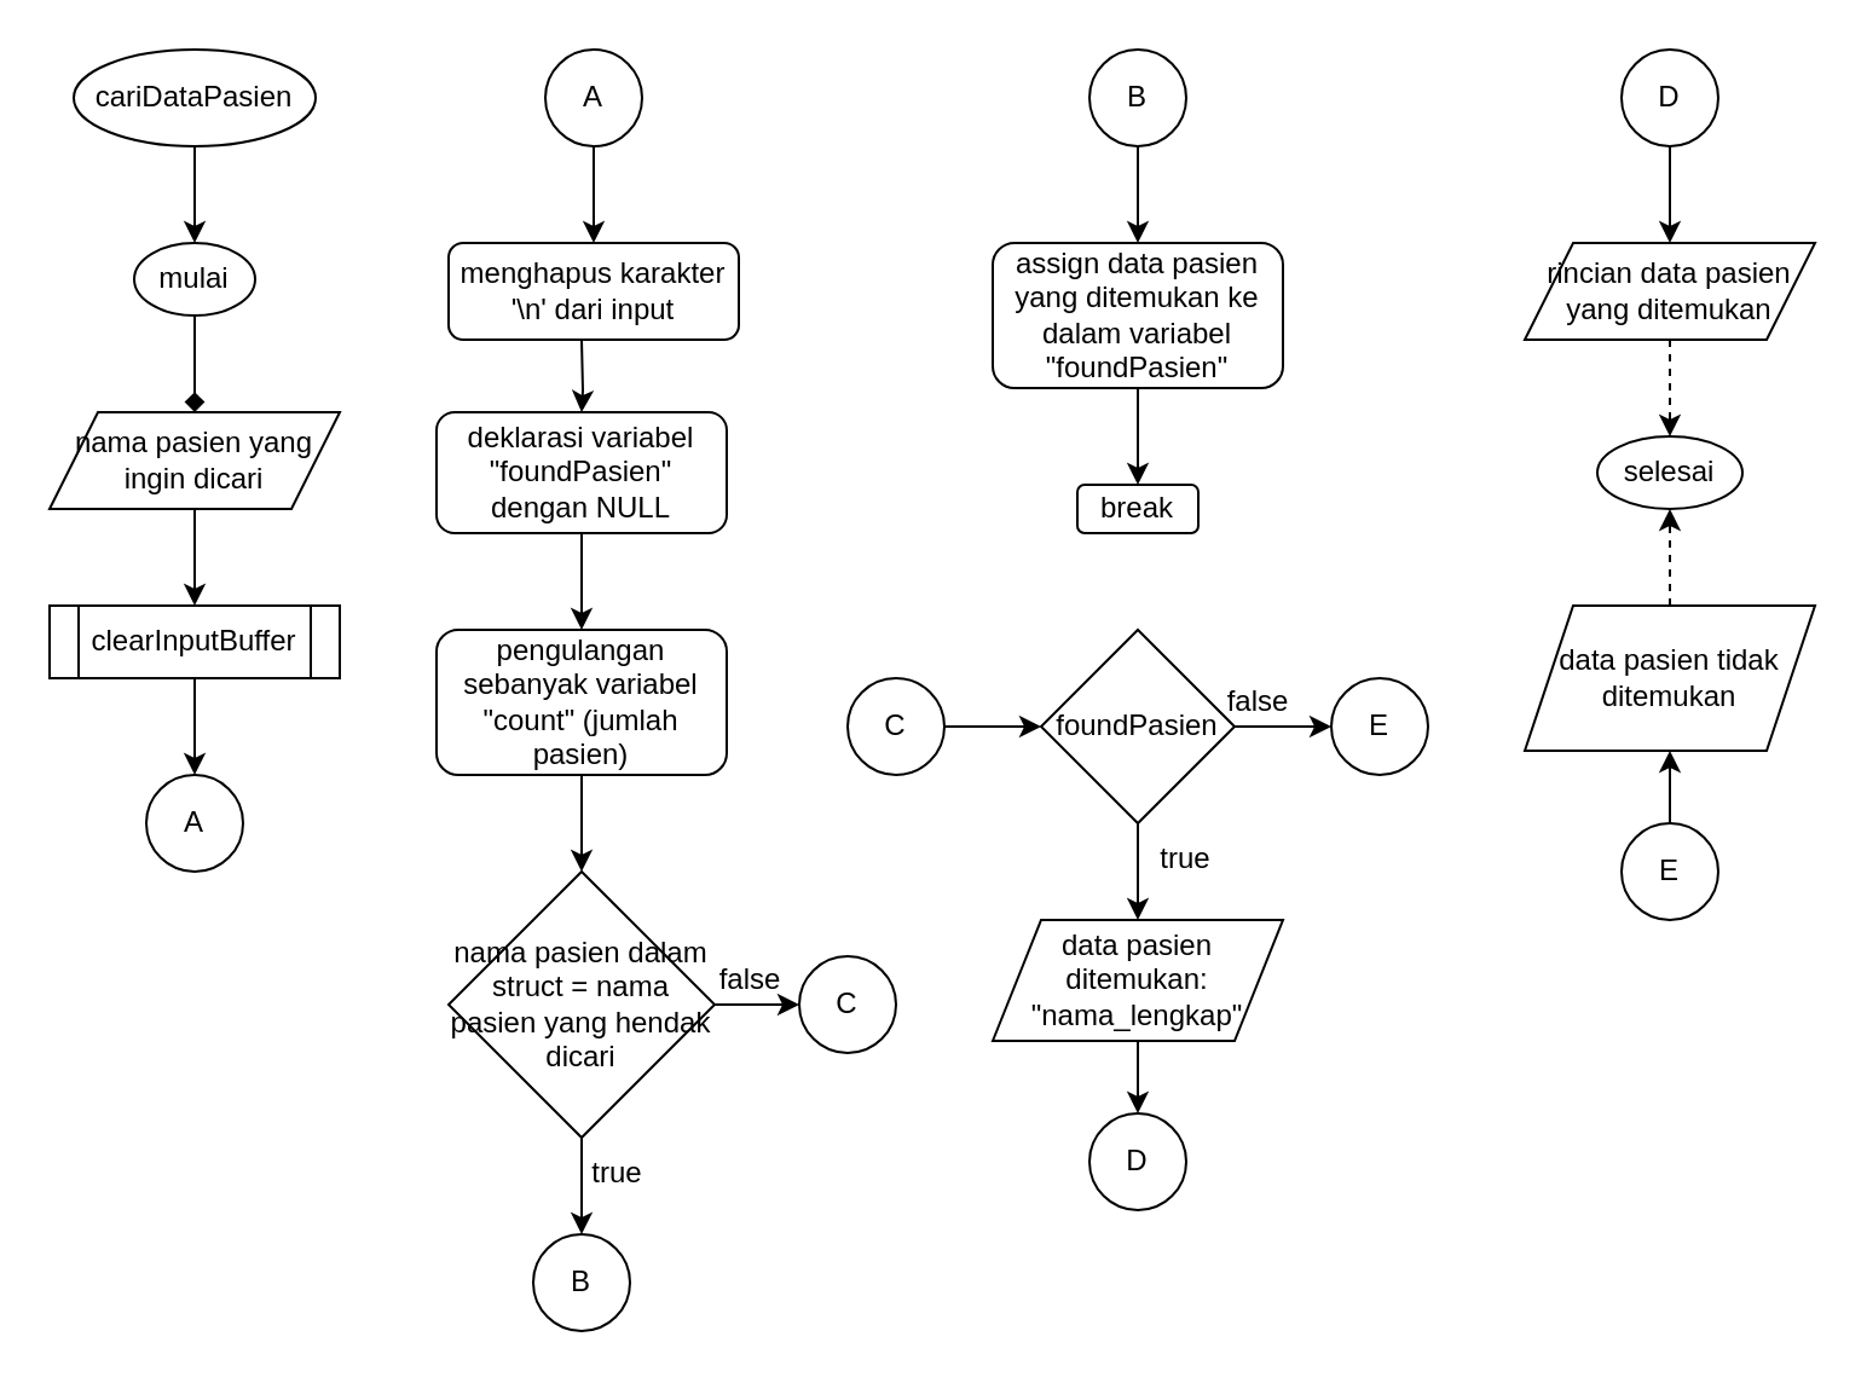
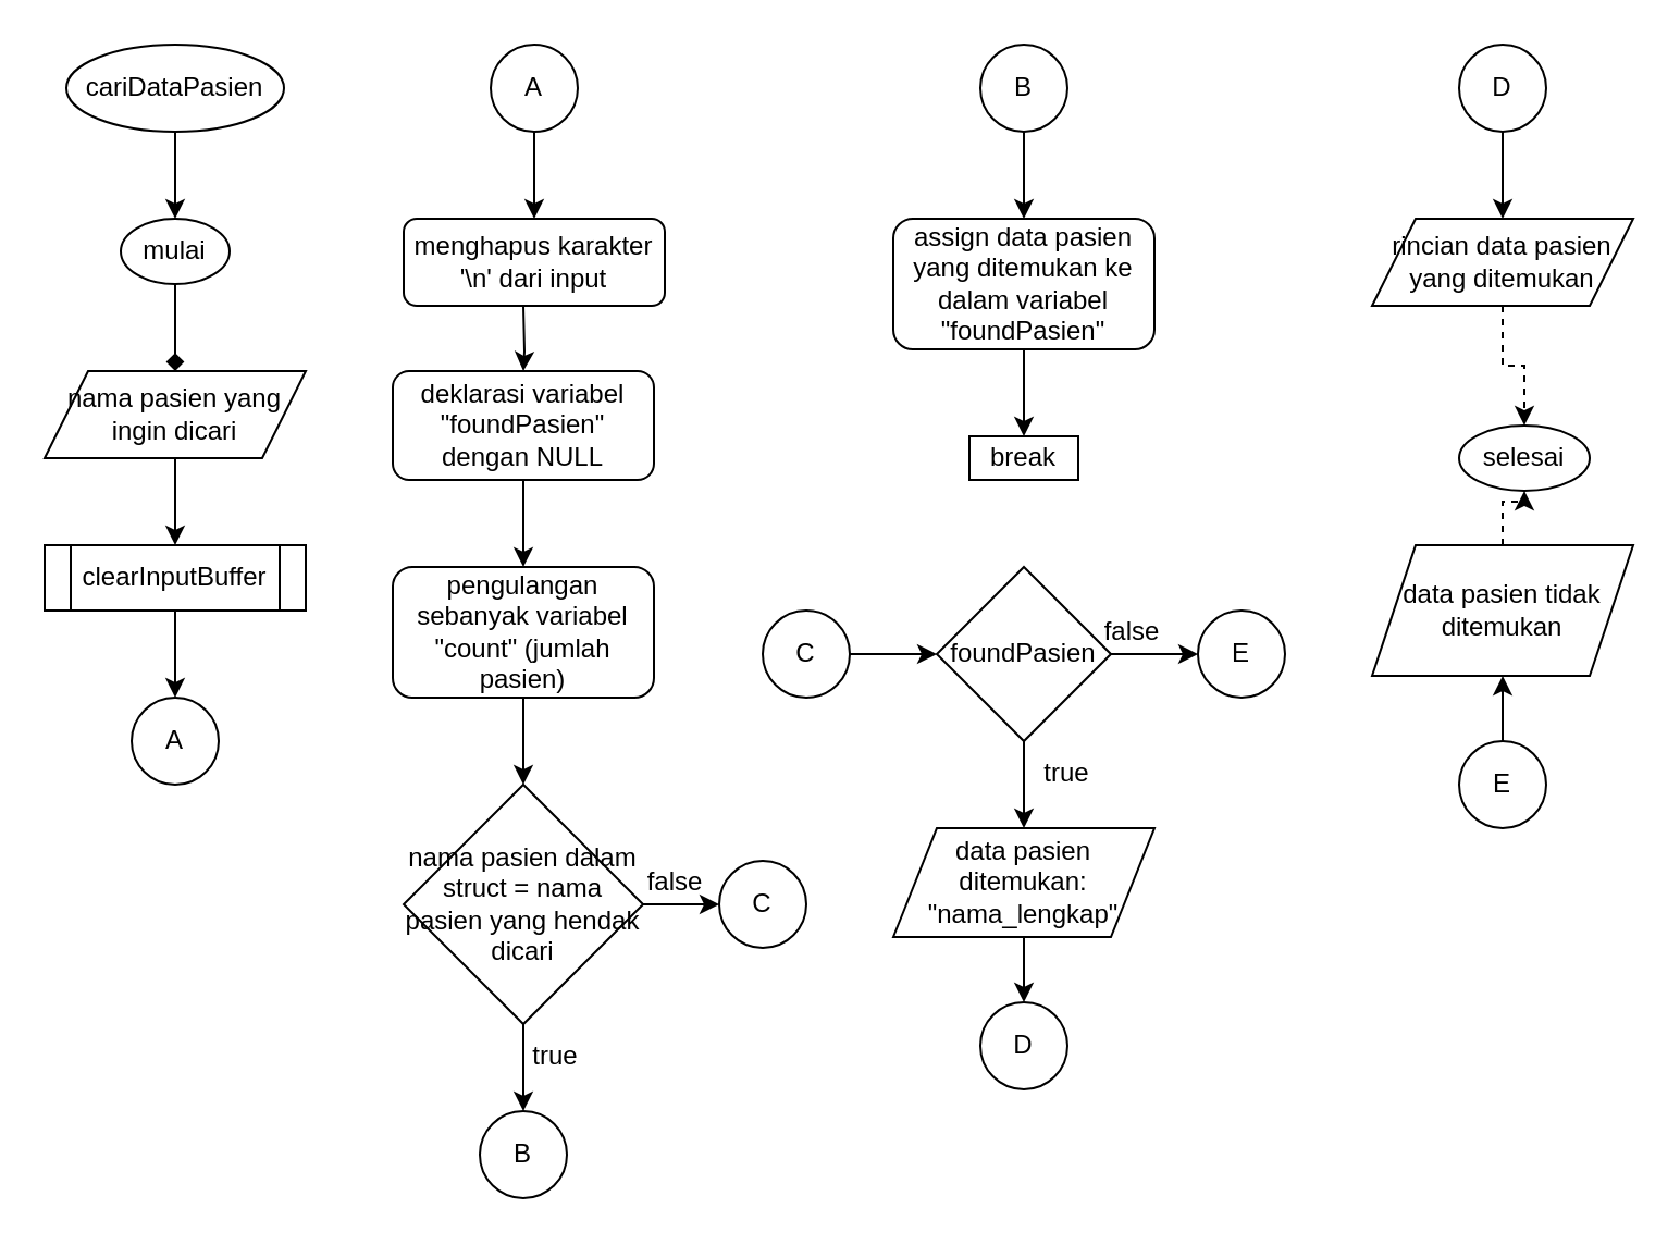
  <mxCell id="0" />
  <mxCell id="1" parent="0" />
  <mxCell id="2" value="" style="edgeStyle=orthogonalEdgeStyle;rounded=0;orthogonalLoop=1;jettySize=auto;html=1;" edge="1" parent="1" source="3" target="5"><mxGeometry relative="1" as="geometry" /></mxCell>
  <mxCell id="3" value="cariDataPasien" style="ellipse;whiteSpace=wrap;html=1;" vertex="1" parent="1"><mxGeometry x="30" y="20" width="100" height="40" as="geometry" /></mxCell>
  <mxCell id="4" value="" style="edgeStyle=orthogonalEdgeStyle;rounded=0;orthogonalLoop=1;jettySize=auto;html=1;endArrow=diamond;" edge="1" parent="1" source="5" target="7"><mxGeometry relative="1" as="geometry" /></mxCell>
  <mxCell id="5" value="mulai" style="ellipse;whiteSpace=wrap;html=1;" vertex="1" parent="1"><mxGeometry x="55" y="100" width="50" height="30" as="geometry" /></mxCell>
  <mxCell id="6" value="" style="edgeStyle=orthogonalEdgeStyle;rounded=0;orthogonalLoop=1;jettySize=auto;html=1;" edge="1" parent="1" source="7" target="9"><mxGeometry relative="1" as="geometry" /></mxCell>
  <mxCell id="7" value="nama pasien yang ingin dicari" style="shape=parallelogram;perimeter=parallelogramPerimeter;whiteSpace=wrap;html=1;fixedSize=1;" vertex="1" parent="1"><mxGeometry x="20" y="170" width="120" height="40" as="geometry" /></mxCell>
  <mxCell id="8" value="" style="edgeStyle=orthogonalEdgeStyle;rounded=0;orthogonalLoop=1;jettySize=auto;html=1;" edge="1" parent="1" source="9" target="32"><mxGeometry relative="1" as="geometry" /></mxCell>
  <mxCell id="9" value="clearInputBuffer" style="shape=process;whiteSpace=wrap;html=1;backgroundOutline=1;" vertex="1" parent="1"><mxGeometry x="20" y="250" width="120" height="30" as="geometry" /></mxCell>
  <mxCell id="10" value="" style="edgeStyle=orthogonalEdgeStyle;rounded=0;orthogonalLoop=1;jettySize=auto;html=1;" edge="1" parent="1" target="12"><mxGeometry relative="1" as="geometry"><mxPoint x="240" y="140" as="sourcePoint" /></mxGeometry></mxCell>
  <mxCell id="11" value="" style="edgeStyle=orthogonalEdgeStyle;rounded=0;orthogonalLoop=1;jettySize=auto;html=1;" edge="1" parent="1" source="12" target="14"><mxGeometry relative="1" as="geometry" /></mxCell>
  <mxCell id="12" value="deklarasi variabel &quot;foundPasien&quot; dengan NULL" style="rounded=1;whiteSpace=wrap;html=1;" vertex="1" parent="1"><mxGeometry x="180" y="170" width="120" height="50" as="geometry" /></mxCell>
  <mxCell id="13" value="" style="edgeStyle=orthogonalEdgeStyle;rounded=0;orthogonalLoop=1;jettySize=auto;html=1;" edge="1" parent="1" source="14" target="17"><mxGeometry relative="1" as="geometry" /></mxCell>
  <mxCell id="14" value="pengulangan sebanyak variabel &quot;count&quot; (jumlah pasien)" style="rounded=1;whiteSpace=wrap;html=1;" vertex="1" parent="1"><mxGeometry x="180" y="260" width="120" height="60" as="geometry" /></mxCell>
  <mxCell id="15" value="" style="edgeStyle=orthogonalEdgeStyle;rounded=0;orthogonalLoop=1;jettySize=auto;html=1;" edge="1" parent="1" source="17" target="35"><mxGeometry relative="1" as="geometry" /></mxCell>
  <mxCell id="16" value="" style="edgeStyle=orthogonalEdgeStyle;rounded=0;orthogonalLoop=1;jettySize=auto;html=1;" edge="1" parent="1" source="17" target="37"><mxGeometry relative="1" as="geometry" /></mxCell>
  <mxCell id="17" value="nama pasien dalam struct = nama pasien yang hendak dicari" style="rhombus;whiteSpace=wrap;html=1;" vertex="1" parent="1"><mxGeometry x="185" y="360" width="110" height="110" as="geometry" /></mxCell>
  <mxCell id="18" value="" style="edgeStyle=orthogonalEdgeStyle;rounded=0;orthogonalLoop=1;jettySize=auto;html=1;" edge="1" parent="1" source="19" target="20"><mxGeometry relative="1" as="geometry" /></mxCell>
  <mxCell id="19" value="assign data pasien yang ditemukan ke dalam variabel &quot;foundPasien&quot;" style="rounded=1;whiteSpace=wrap;html=1;" vertex="1" parent="1"><mxGeometry x="410" y="100" width="120" height="60" as="geometry" /></mxCell>
- <mxCell id="20" value="break" style="rounded=1;whiteSpace=wrap;html=1;" vertex="1" parent="1"><mxGeometry x="445" y="200" width="50" height="20" as="geometry" /></mxCell>
+ <mxCell id="20" value="break" style="whiteSpace=wrap;html=1;rounded=0;" vertex="1" parent="1"><mxGeometry x="445" y="200" width="50" height="20" as="geometry" /></mxCell>
  <mxCell id="21" value="" style="edgeStyle=orthogonalEdgeStyle;rounded=0;orthogonalLoop=1;jettySize=auto;html=1;" edge="1" parent="1" source="23" target="25"><mxGeometry relative="1" as="geometry" /></mxCell>
  <mxCell id="22" value="" style="edgeStyle=orthogonalEdgeStyle;rounded=0;orthogonalLoop=1;jettySize=auto;html=1;" edge="1" parent="1" source="23" target="49"><mxGeometry relative="1" as="geometry" /></mxCell>
  <mxCell id="23" value="foundPasien" style="rhombus;whiteSpace=wrap;html=1;" vertex="1" parent="1"><mxGeometry x="430" y="260" width="80" height="80" as="geometry" /></mxCell>
  <mxCell id="24" value="" style="edgeStyle=orthogonalEdgeStyle;rounded=0;orthogonalLoop=1;jettySize=auto;html=1;" edge="1" parent="1" source="25" target="41"><mxGeometry relative="1" as="geometry" /></mxCell>
  <mxCell id="25" value="data pasien ditemukan: &quot;nama_lengkap&quot;" style="shape=parallelogram;perimeter=parallelogramPerimeter;whiteSpace=wrap;html=1;fixedSize=1;" vertex="1" parent="1"><mxGeometry x="410" y="380" width="120" height="50" as="geometry" /></mxCell>
  <mxCell id="26" value="true" style="text;html=1;align=center;verticalAlign=middle;whiteSpace=wrap;rounded=0;" vertex="1" parent="1"><mxGeometry x="460" y="340" width="60" height="30" as="geometry" /></mxCell>
  <mxCell id="27" value="" style="edgeStyle=orthogonalEdgeStyle;rounded=0;orthogonalLoop=1;jettySize=auto;html=1;dashed=1;" edge="1" parent="1" source="28" target="44"><mxGeometry relative="1" as="geometry" /></mxCell>
  <mxCell id="28" value="rincian data pasien yang ditemukan" style="shape=parallelogram;perimeter=parallelogramPerimeter;whiteSpace=wrap;html=1;fixedSize=1;" vertex="1" parent="1"><mxGeometry x="630" y="100" width="120" height="40" as="geometry" /></mxCell>
  <mxCell id="29" value="" style="edgeStyle=orthogonalEdgeStyle;rounded=0;orthogonalLoop=1;jettySize=auto;html=1;dashed=1;" edge="1" parent="1" source="30" target="44"><mxGeometry relative="1" as="geometry" /></mxCell>
  <mxCell id="30" value="data pasien tidak ditemukan" style="shape=parallelogram;perimeter=parallelogramPerimeter;whiteSpace=wrap;html=1;fixedSize=1;" vertex="1" parent="1"><mxGeometry x="630" y="250" width="120" height="60" as="geometry" /></mxCell>
  <mxCell id="31" value="menghapus karakter '\n' dari input" style="rounded=1;whiteSpace=wrap;html=1;" vertex="1" parent="1"><mxGeometry x="185" y="100" width="120" height="40" as="geometry" /></mxCell>
  <mxCell id="32" value="A" style="ellipse;whiteSpace=wrap;html=1;aspect=fixed;" vertex="1" parent="1"><mxGeometry x="60" y="320" width="40" height="40" as="geometry" /></mxCell>
  <mxCell id="33" value="" style="edgeStyle=orthogonalEdgeStyle;rounded=0;orthogonalLoop=1;jettySize=auto;html=1;" edge="1" parent="1" source="34" target="31"><mxGeometry relative="1" as="geometry" /></mxCell>
  <mxCell id="34" value="A" style="ellipse;whiteSpace=wrap;html=1;aspect=fixed;" vertex="1" parent="1"><mxGeometry x="225" y="20" width="40" height="40" as="geometry" /></mxCell>
  <mxCell id="35" value="B" style="ellipse;whiteSpace=wrap;html=1;aspect=fixed;" vertex="1" parent="1"><mxGeometry x="220" y="510" width="40" height="40" as="geometry" /></mxCell>
  <mxCell id="36" value="true" style="text;html=1;align=center;verticalAlign=middle;whiteSpace=wrap;rounded=0;" vertex="1" parent="1"><mxGeometry x="225" y="470" width="60" height="30" as="geometry" /></mxCell>
  <mxCell id="37" value="C" style="ellipse;whiteSpace=wrap;html=1;aspect=fixed;" vertex="1" parent="1"><mxGeometry x="330" y="395" width="40" height="40" as="geometry" /></mxCell>
  <mxCell id="38" value="false" style="text;html=1;align=center;verticalAlign=middle;whiteSpace=wrap;rounded=0;" vertex="1" parent="1"><mxGeometry x="280" y="390" width="60" height="30" as="geometry" /></mxCell>
  <mxCell id="39" value="" style="edgeStyle=orthogonalEdgeStyle;rounded=0;orthogonalLoop=1;jettySize=auto;html=1;" edge="1" parent="1" source="40" target="19"><mxGeometry relative="1" as="geometry" /></mxCell>
  <mxCell id="40" value="B" style="ellipse;whiteSpace=wrap;html=1;aspect=fixed;" vertex="1" parent="1"><mxGeometry x="450" y="20" width="40" height="40" as="geometry" /></mxCell>
  <mxCell id="41" value="D" style="ellipse;whiteSpace=wrap;html=1;aspect=fixed;" vertex="1" parent="1"><mxGeometry x="450" y="460" width="40" height="40" as="geometry" /></mxCell>
  <mxCell id="42" value="" style="edgeStyle=orthogonalEdgeStyle;rounded=0;orthogonalLoop=1;jettySize=auto;html=1;" edge="1" parent="1" source="43" target="28"><mxGeometry relative="1" as="geometry" /></mxCell>
  <mxCell id="43" value="D" style="ellipse;whiteSpace=wrap;html=1;aspect=fixed;" vertex="1" parent="1"><mxGeometry x="670" y="20" width="40" height="40" as="geometry" /></mxCell>
- <mxCell id="44" value="selesai" style="ellipse;whiteSpace=wrap;html=1;" vertex="1" parent="1"><mxGeometry x="660" y="180" width="60" height="30" as="geometry" /></mxCell>
+ <mxCell id="44" value="selesai" style="ellipse;whiteSpace=wrap;html=1;" vertex="1" parent="1"><mxGeometry x="670" y="195" width="60" height="30" as="geometry" /></mxCell>
  <mxCell id="45" value="" style="edgeStyle=orthogonalEdgeStyle;rounded=0;orthogonalLoop=1;jettySize=auto;html=1;" edge="1" parent="1" source="46" target="30"><mxGeometry relative="1" as="geometry" /></mxCell>
  <mxCell id="46" value="E" style="ellipse;whiteSpace=wrap;html=1;aspect=fixed;" vertex="1" parent="1"><mxGeometry x="670" y="340" width="40" height="40" as="geometry" /></mxCell>
  <mxCell id="47" value="" style="edgeStyle=orthogonalEdgeStyle;rounded=0;orthogonalLoop=1;jettySize=auto;html=1;" edge="1" parent="1" source="48" target="23"><mxGeometry relative="1" as="geometry" /></mxCell>
  <mxCell id="48" value="C" style="ellipse;whiteSpace=wrap;html=1;aspect=fixed;" vertex="1" parent="1"><mxGeometry x="350" y="280" width="40" height="40" as="geometry" /></mxCell>
  <mxCell id="49" value="E" style="ellipse;whiteSpace=wrap;html=1;aspect=fixed;" vertex="1" parent="1"><mxGeometry x="550" y="280" width="40" height="40" as="geometry" /></mxCell>
  <mxCell id="50" value="false" style="text;html=1;align=center;verticalAlign=middle;whiteSpace=wrap;rounded=0;" vertex="1" parent="1"><mxGeometry x="490" y="275" width="60" height="30" as="geometry" /></mxCell>
